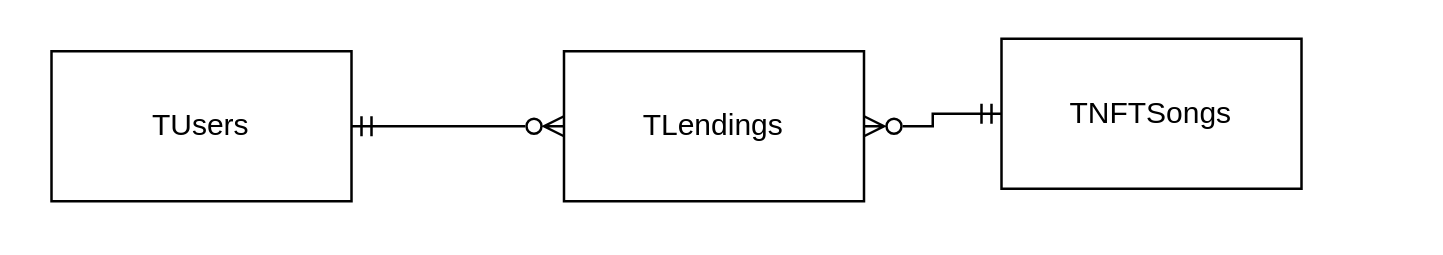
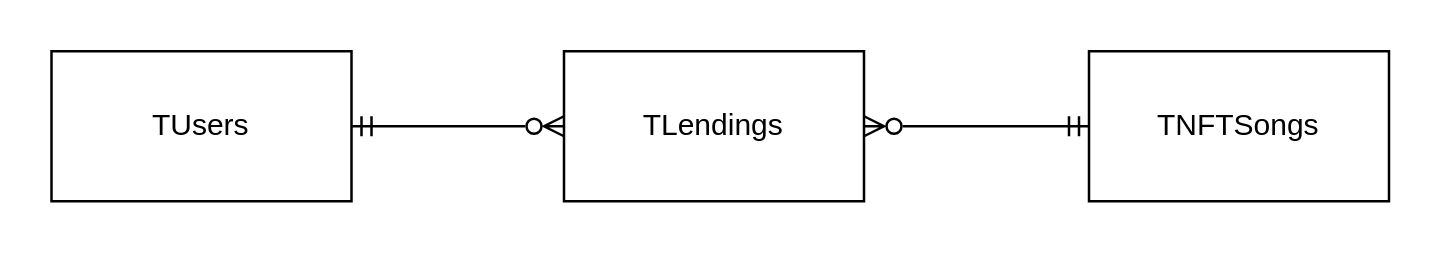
  <mxCell id="0" />
  <mxCell id="1" parent="0" />
  <mxCell id="2" style="edgeStyle=orthogonalEdgeStyle;rounded=0;orthogonalLoop=1;jettySize=auto;html=1;entryX=0;entryY=0.5;entryDx=0;entryDy=0;endArrow=ERzeroToMany;endFill=0;startArrow=ERmandOne;startFill=0;" parent="1" source="3" target="6" edge="1"><mxGeometry relative="1" as="geometry" /></mxCell>
  <mxCell id="3" value="TUsers" style="rounded=0;whiteSpace=wrap;html=1;" parent="1" vertex="1"><mxGeometry x="20" y="20" width="120" height="60" as="geometry" /></mxCell>
- <mxCell id="4" value="TNFTSongs" style="rounded=0;whiteSpace=wrap;html=1;" parent="1" vertex="1"><mxGeometry x="400" y="15" width="120" height="60" as="geometry" /></mxCell>
+ <mxCell id="4" value="TNFTSongs" style="rounded=0;whiteSpace=wrap;html=1;" parent="1" vertex="1"><mxGeometry x="435" y="20" width="120" height="60" as="geometry" /></mxCell>
  <mxCell id="5" style="edgeStyle=orthogonalEdgeStyle;rounded=0;orthogonalLoop=1;jettySize=auto;html=1;entryX=0;entryY=0.5;entryDx=0;entryDy=0;startArrow=ERzeroToMany;startFill=0;endArrow=ERmandOne;endFill=0;" parent="1" source="6" target="4" edge="1"><mxGeometry relative="1" as="geometry" /></mxCell>
  <mxCell id="6" value="TLendings" style="rounded=0;whiteSpace=wrap;html=1;" parent="1" vertex="1"><mxGeometry x="225" y="20" width="120" height="60" as="geometry" /></mxCell>
